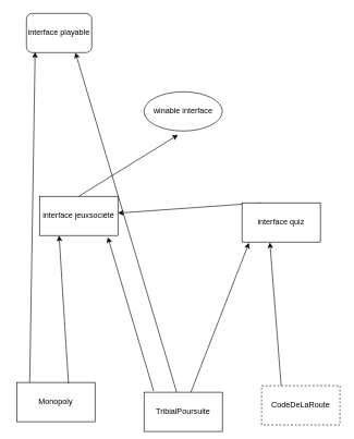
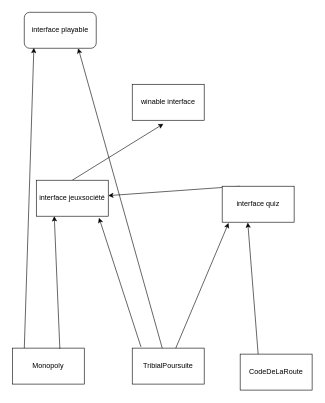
  <mxCell id="0" />
  <mxCell id="1" parent="0" />
- <mxCell id="2" value="Monopoly" style="rounded=0;whiteSpace=wrap;html=1;" vertex="1" parent="1"><mxGeometry x="25" y="585" width="120" height="60" as="geometry" /></mxCell>
- <mxCell id="3" value="CodeDeLaRoute" style="rounded=0;whiteSpace=wrap;html=1;dashed=1;" vertex="1" parent="1"><mxGeometry x="400" y="590" width="120" height="60" as="geometry" /></mxCell>
- <mxCell id="4" value="TribialPoursuite&lt;br&gt;" style="rounded=0;whiteSpace=wrap;html=1;" vertex="1" parent="1"><mxGeometry x="220" y="600" width="120" height="60" as="geometry" /></mxCell>
+ <mxCell id="2" value="Monopoly" style="rounded=0;whiteSpace=wrap;html=1;" vertex="1" parent="1"><mxGeometry x="20" y="580" width="120" height="60" as="geometry" /></mxCell>
+ <mxCell id="3" value="CodeDeLaRoute" style="rounded=0;whiteSpace=wrap;html=1;" vertex="1" parent="1"><mxGeometry x="400" y="590" width="120" height="60" as="geometry" /></mxCell>
+ <mxCell id="4" value="TribialPoursuite&lt;br&gt;" style="rounded=0;whiteSpace=wrap;html=1;" vertex="1" parent="1"><mxGeometry x="220" y="580" width="120" height="60" as="geometry" /></mxCell>
  <mxCell id="5" value="" style="endArrow=classic;html=1;exitX=0.661;exitY=0.022;exitDx=0;exitDy=0;exitPerimeter=0;entryX=0.25;entryY=1;entryDx=0;entryDy=0;" edge="1" parent="1" source="2" target="11"><mxGeometry width="50" height="50" relative="1" as="geometry"><mxPoint x="210" y="470" as="sourcePoint" /><mxPoint x="90" y="380" as="targetPoint" /></mxGeometry></mxCell>
  <mxCell id="6" value="" style="endArrow=classic;html=1;startArrow=none;exitX=0.25;exitY=0;exitDx=0;exitDy=0;entryX=0.356;entryY=1.011;entryDx=0;entryDy=0;entryPerimeter=0;" edge="1" parent="1" source="3" target="13"><mxGeometry width="50" height="50" relative="1" as="geometry"><mxPoint x="310.357" y="390" as="sourcePoint" /><mxPoint x="333.2" y="370" as="targetPoint" /></mxGeometry></mxCell>
  <mxCell id="7" value="" style="endArrow=classic;html=1;entryX=0.089;entryY=1.022;entryDx=0;entryDy=0;entryPerimeter=0;" edge="1" parent="1" source="4" target="13"><mxGeometry width="50" height="50" relative="1" as="geometry"><mxPoint x="210" y="470" as="sourcePoint" /><mxPoint x="335.84" y="370" as="targetPoint" /></mxGeometry></mxCell>
- <mxCell id="8" value="winable interface" style="ellipse;whiteSpace=wrap;html=1;" vertex="1" parent="1"><mxGeometry x="220" y="140" width="120" height="60" as="geometry" /></mxCell>
+ <mxCell id="8" value="winable interface" style="rounded=0;whiteSpace=wrap;html=1;" vertex="1" parent="1"><mxGeometry x="220" y="140" width="120" height="60" as="geometry" /></mxCell>
  <mxCell id="9" value="" style="endArrow=classic;html=1;entryX=0.433;entryY=1.1;entryDx=0;entryDy=0;entryPerimeter=0;exitX=0.5;exitY=0;exitDx=0;exitDy=0;" edge="1" parent="1" source="11" target="8"><mxGeometry width="50" height="50" relative="1" as="geometry"><mxPoint x="144.2" y="320" as="sourcePoint" /><mxPoint x="290" y="310" as="targetPoint" /></mxGeometry></mxCell>
  <mxCell id="10" value="" style="endArrow=classic;html=1;exitX=0.25;exitY=0;exitDx=0;exitDy=0;" edge="1" parent="1" source="13" target="11"><mxGeometry width="50" height="50" relative="1" as="geometry"><mxPoint x="350" y="310" as="sourcePoint" /><mxPoint x="290" y="310" as="targetPoint" /></mxGeometry></mxCell>
  <mxCell id="11" value="interface jeuxsociété" style="rounded=0;whiteSpace=wrap;html=1;" vertex="1" parent="1"><mxGeometry x="60" y="300" width="120" height="60" as="geometry" /></mxCell>
  <mxCell id="12" value="" style="endArrow=classic;html=1;exitX=0.122;exitY=-0.033;exitDx=0;exitDy=0;exitPerimeter=0;entryX=0.872;entryY=1.044;entryDx=0;entryDy=0;entryPerimeter=0;" edge="1" parent="1" source="4" target="11"><mxGeometry width="50" height="50" relative="1" as="geometry"><mxPoint x="240" y="560" as="sourcePoint" /><mxPoint x="290" y="510" as="targetPoint" /></mxGeometry></mxCell>
  <mxCell id="13" value="interface quiz" style="rounded=0;whiteSpace=wrap;html=1;" vertex="1" parent="1"><mxGeometry x="370" y="310" width="120" height="60" as="geometry" /></mxCell>
- <mxCell id="14" value="interface playable" style="rounded=1;whiteSpace=wrap;html=1;" vertex="1" parent="1"><mxGeometry x="40" y="20" width="100" height="60" as="geometry" /></mxCell>
+ <mxCell id="14" value="interface playable" style="rounded=1;whiteSpace=wrap;html=1;" vertex="1" parent="1"><mxGeometry x="40" y="20" width="120" height="60" as="geometry" /></mxCell>
  <mxCell id="15" value="" style="endArrow=classic;html=1;exitX=0.167;exitY=0;exitDx=0;exitDy=0;exitPerimeter=0;entryX=0.133;entryY=0.989;entryDx=0;entryDy=0;entryPerimeter=0;" edge="1" parent="1" source="2" target="14"><mxGeometry width="50" height="50" relative="1" as="geometry"><mxPoint x="240" y="420" as="sourcePoint" /><mxPoint x="290" y="370" as="targetPoint" /></mxGeometry></mxCell>
  <mxCell id="16" value="" style="endArrow=classic;html=1;exitX=0.417;exitY=0;exitDx=0;exitDy=0;exitPerimeter=0;entryX=0.75;entryY=1;entryDx=0;entryDy=0;" edge="1" parent="1" source="4" target="14"><mxGeometry width="50" height="50" relative="1" as="geometry"><mxPoint x="240" y="420" as="sourcePoint" /><mxPoint x="290" y="370" as="targetPoint" /></mxGeometry></mxCell>
